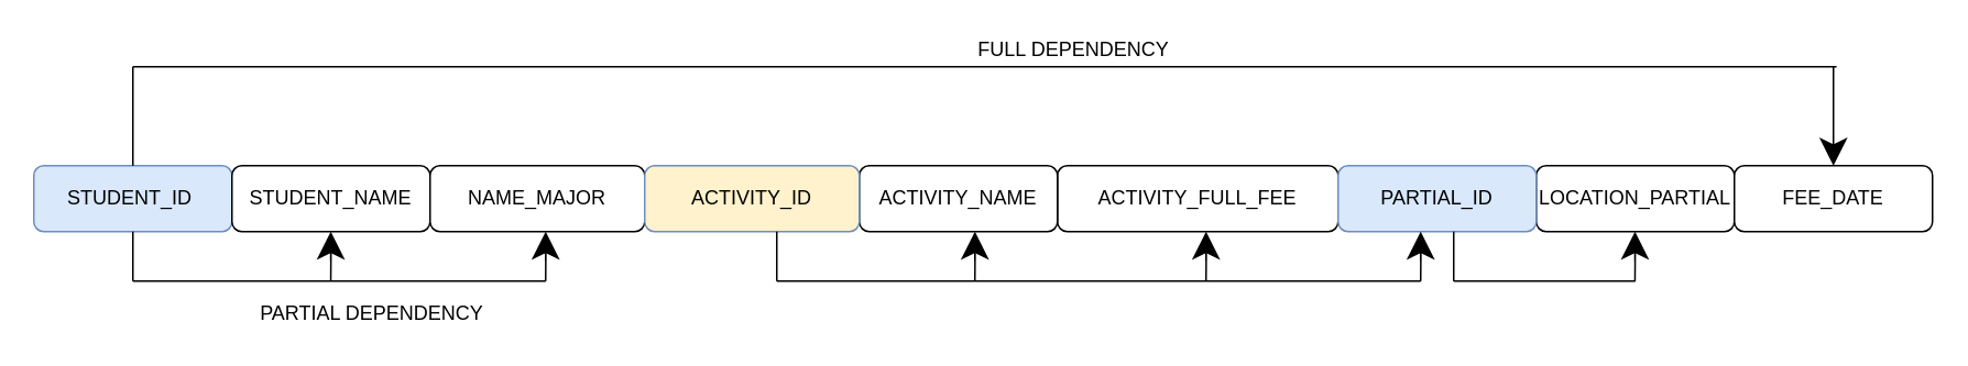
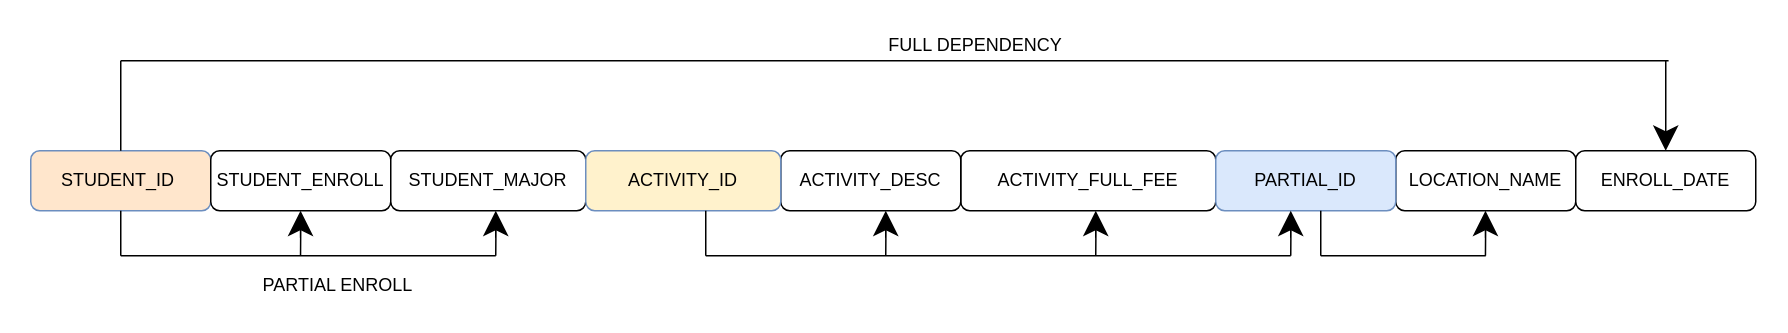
  <mxCell id="0" />
  <mxCell id="1" parent="0" />
- <mxCell id="2" value="STUDENT_ID&lt;span style=&quot;white-space: pre&quot;&gt; &lt;/span&gt;" style="rounded=1;whiteSpace=wrap;html=1;hachureGap=4;pointerEvents=0;fillColor=#dae8fc;strokeColor=#6c8ebf;" vertex="1" parent="1"><mxGeometry x="20" y="100" width="120" height="40" as="geometry" /></mxCell>
- <mxCell id="3" value="LOCATION_PARTIAL" style="rounded=1;whiteSpace=wrap;html=1;hachureGap=4;pointerEvents=0;" vertex="1" parent="1"><mxGeometry x="930" y="100" width="120" height="40" as="geometry" /></mxCell>
+ <mxCell id="2" value="STUDENT_ID&lt;span style=&quot;white-space: pre&quot;&gt; &lt;/span&gt;" style="rounded=1;whiteSpace=wrap;html=1;hachureGap=4;pointerEvents=0;fillColor=#ffe6cc;strokeColor=#6c8ebf;" vertex="1" parent="1"><mxGeometry x="20" y="100" width="120" height="40" as="geometry" /></mxCell>
+ <mxCell id="3" value="LOCATION_NAME" style="rounded=1;whiteSpace=wrap;html=1;hachureGap=4;pointerEvents=0;" vertex="1" parent="1"><mxGeometry x="930" y="100" width="120" height="40" as="geometry" /></mxCell>
  <mxCell id="4" value="ACTIVITY_FULL_FEE" style="rounded=1;whiteSpace=wrap;html=1;hachureGap=4;pointerEvents=0;" vertex="1" parent="1"><mxGeometry x="640" y="100" width="170" height="40" as="geometry" /></mxCell>
- <mxCell id="5" value="FEE_DATE" style="rounded=1;whiteSpace=wrap;html=1;hachureGap=4;pointerEvents=0;" vertex="1" parent="1"><mxGeometry x="1050" y="100" width="120" height="40" as="geometry" /></mxCell>
+ <mxCell id="5" value="ENROLL_DATE" style="rounded=1;whiteSpace=wrap;html=1;hachureGap=4;pointerEvents=0;" vertex="1" parent="1"><mxGeometry x="1050" y="100" width="120" height="40" as="geometry" /></mxCell>
  <mxCell id="6" value="PARTIAL_ID" style="rounded=1;whiteSpace=wrap;html=1;hachureGap=4;pointerEvents=0;fillColor=#dae8fc;strokeColor=#6c8ebf;" vertex="1" parent="1"><mxGeometry x="810" y="100" width="120" height="40" as="geometry" /></mxCell>
- <mxCell id="7" value="STUDENT_NAME" style="rounded=1;whiteSpace=wrap;html=1;hachureGap=4;pointerEvents=0;" vertex="1" parent="1"><mxGeometry x="140" y="100" width="120" height="40" as="geometry" /></mxCell>
- <mxCell id="8" value="NAME_MAJOR" style="rounded=1;whiteSpace=wrap;html=1;hachureGap=4;pointerEvents=0;" vertex="1" parent="1"><mxGeometry x="260" y="100" width="130" height="40" as="geometry" /></mxCell>
- <mxCell id="9" value="ACTIVITY_NAME" style="rounded=1;whiteSpace=wrap;html=1;hachureGap=4;pointerEvents=0;" vertex="1" parent="1"><mxGeometry x="520" y="100" width="120" height="40" as="geometry" /></mxCell>
+ <mxCell id="7" value="STUDENT_ENROLL" style="rounded=1;whiteSpace=wrap;html=1;hachureGap=4;pointerEvents=0;" vertex="1" parent="1"><mxGeometry x="140" y="100" width="120" height="40" as="geometry" /></mxCell>
+ <mxCell id="8" value="STUDENT_MAJOR" style="rounded=1;whiteSpace=wrap;html=1;hachureGap=4;pointerEvents=0;" vertex="1" parent="1"><mxGeometry x="260" y="100" width="130" height="40" as="geometry" /></mxCell>
+ <mxCell id="9" value="ACTIVITY_DESC" style="rounded=1;whiteSpace=wrap;html=1;hachureGap=4;pointerEvents=0;" vertex="1" parent="1"><mxGeometry x="520" y="100" width="120" height="40" as="geometry" /></mxCell>
  <mxCell id="10" value="ACTIVITY_ID" style="rounded=1;whiteSpace=wrap;html=1;hachureGap=4;pointerEvents=0;fillColor=#fff2cc;strokeColor=#6c8ebf;" vertex="1" parent="1"><mxGeometry x="390" y="100" width="130" height="40" as="geometry" /></mxCell>
  <mxCell id="11" value="" style="endArrow=none;html=1;startSize=14;endSize=14;sourcePerimeterSpacing=8;targetPerimeterSpacing=8;exitX=0.5;exitY=0;exitDx=0;exitDy=0;" edge="1" parent="1" source="2"><mxGeometry width="50" height="50" relative="1" as="geometry"><mxPoint x="60" y="80" as="sourcePoint" /><mxPoint x="80" y="40" as="targetPoint" /></mxGeometry></mxCell>
  <mxCell id="12" value="" style="endArrow=none;html=1;startSize=14;endSize=14;sourcePerimeterSpacing=8;targetPerimeterSpacing=8;" edge="1" parent="1"><mxGeometry width="50" height="50" relative="1" as="geometry"><mxPoint x="80" y="40" as="sourcePoint" /><mxPoint x="1111.905" y="40" as="targetPoint" /></mxGeometry></mxCell>
  <mxCell id="13" value="" style="endArrow=classic;html=1;startSize=14;endSize=14;sourcePerimeterSpacing=8;targetPerimeterSpacing=8;" edge="1" parent="1"><mxGeometry width="50" height="50" relative="1" as="geometry"><mxPoint x="1110" y="40" as="sourcePoint" /><mxPoint x="1110" y="100" as="targetPoint" /></mxGeometry></mxCell>
  <mxCell id="14" value="FULL DEPENDENCY" style="text;html=1;strokeColor=none;fillColor=none;align=center;verticalAlign=middle;whiteSpace=wrap;rounded=0;hachureGap=4;pointerEvents=0;" vertex="1" parent="1"><mxGeometry x="575" y="20" width="150" height="20" as="geometry" /></mxCell>
  <mxCell id="15" value="" style="endArrow=none;html=1;startSize=14;endSize=14;sourcePerimeterSpacing=8;targetPerimeterSpacing=8;" edge="1" parent="1"><mxGeometry width="50" height="50" relative="1" as="geometry"><mxPoint x="80" y="170" as="sourcePoint" /><mxPoint x="80" y="140" as="targetPoint" /></mxGeometry></mxCell>
  <mxCell id="16" value="" style="endArrow=none;html=1;startSize=14;endSize=14;sourcePerimeterSpacing=8;targetPerimeterSpacing=8;" edge="1" parent="1"><mxGeometry width="50" height="50" relative="1" as="geometry"><mxPoint x="80" y="170" as="sourcePoint" /><mxPoint x="330" y="170" as="targetPoint" /></mxGeometry></mxCell>
  <mxCell id="17" value="" style="endArrow=classic;html=1;startSize=14;endSize=14;sourcePerimeterSpacing=8;targetPerimeterSpacing=8;" edge="1" parent="1"><mxGeometry width="50" height="50" relative="1" as="geometry"><mxPoint x="199.86" y="170" as="sourcePoint" /><mxPoint x="199.86" y="140" as="targetPoint" /><Array as="points"><mxPoint x="200.07" y="140" /><mxPoint x="199.86" y="160" /></Array></mxGeometry></mxCell>
  <mxCell id="18" value="" style="endArrow=classic;html=1;startSize=14;endSize=14;sourcePerimeterSpacing=8;targetPerimeterSpacing=8;" edge="1" parent="1"><mxGeometry width="50" height="50" relative="1" as="geometry"><mxPoint x="330" y="170" as="sourcePoint" /><mxPoint x="330" y="140" as="targetPoint" /><Array as="points"><mxPoint x="330.21" y="140" /><mxPoint x="330" y="160" /></Array></mxGeometry></mxCell>
- <mxCell id="19" value="PARTIAL DEPENDENCY" style="text;html=1;strokeColor=none;fillColor=none;align=center;verticalAlign=middle;whiteSpace=wrap;rounded=0;hachureGap=4;pointerEvents=0;" vertex="1" parent="1"><mxGeometry x="150" y="180" width="150" height="20" as="geometry" /></mxCell>
+ <mxCell id="19" value="PARTIAL ENROLL" style="text;html=1;strokeColor=none;fillColor=none;align=center;verticalAlign=middle;whiteSpace=wrap;rounded=0;hachureGap=4;pointerEvents=0;" vertex="1" parent="1"><mxGeometry x="150" y="180" width="150" height="20" as="geometry" /></mxCell>
  <mxCell id="20" value="" style="endArrow=none;html=1;startSize=14;endSize=14;sourcePerimeterSpacing=8;targetPerimeterSpacing=8;" edge="1" parent="1"><mxGeometry width="50" height="50" relative="1" as="geometry"><mxPoint x="470" y="170" as="sourcePoint" /><mxPoint x="470" y="140" as="targetPoint" /></mxGeometry></mxCell>
  <mxCell id="21" value="" style="endArrow=none;html=1;startSize=14;endSize=14;sourcePerimeterSpacing=8;targetPerimeterSpacing=8;" edge="1" parent="1"><mxGeometry width="50" height="50" relative="1" as="geometry"><mxPoint x="470" y="170" as="sourcePoint" /><mxPoint x="860" y="170" as="targetPoint" /></mxGeometry></mxCell>
  <mxCell id="22" value="" style="endArrow=classic;html=1;startSize=14;endSize=14;sourcePerimeterSpacing=8;targetPerimeterSpacing=8;" edge="1" parent="1"><mxGeometry width="50" height="50" relative="1" as="geometry"><mxPoint x="590" y="170" as="sourcePoint" /><mxPoint x="590" y="140" as="targetPoint" /><Array as="points"><mxPoint x="590.21" y="140" /><mxPoint x="590" y="160" /></Array></mxGeometry></mxCell>
  <mxCell id="23" value="" style="endArrow=classic;html=1;startSize=14;endSize=14;sourcePerimeterSpacing=8;targetPerimeterSpacing=8;" edge="1" parent="1"><mxGeometry width="50" height="50" relative="1" as="geometry"><mxPoint x="730" y="170" as="sourcePoint" /><mxPoint x="730" y="140" as="targetPoint" /><Array as="points"><mxPoint x="730.21" y="140" /><mxPoint x="730" y="160" /></Array></mxGeometry></mxCell>
  <mxCell id="24" value="" style="endArrow=classic;html=1;startSize=14;endSize=14;sourcePerimeterSpacing=8;targetPerimeterSpacing=8;" edge="1" parent="1"><mxGeometry width="50" height="50" relative="1" as="geometry"><mxPoint x="860" y="170" as="sourcePoint" /><mxPoint x="860" y="140" as="targetPoint" /><Array as="points"><mxPoint x="860.21" y="140" /><mxPoint x="860" y="160" /></Array></mxGeometry></mxCell>
  <mxCell id="25" value="" style="endArrow=none;html=1;startSize=14;endSize=14;sourcePerimeterSpacing=8;targetPerimeterSpacing=8;" edge="1" parent="1"><mxGeometry width="50" height="50" relative="1" as="geometry"><mxPoint x="880" y="170" as="sourcePoint" /><mxPoint x="880" y="140" as="targetPoint" /></mxGeometry></mxCell>
  <mxCell id="26" value="" style="endArrow=none;html=1;startSize=14;endSize=14;sourcePerimeterSpacing=8;targetPerimeterSpacing=8;" edge="1" parent="1"><mxGeometry width="50" height="50" relative="1" as="geometry"><mxPoint x="880" y="170" as="sourcePoint" /><mxPoint x="990" y="170" as="targetPoint" /></mxGeometry></mxCell>
  <mxCell id="27" value="" style="endArrow=classic;html=1;startSize=14;endSize=14;sourcePerimeterSpacing=8;targetPerimeterSpacing=8;" edge="1" parent="1"><mxGeometry width="50" height="50" relative="1" as="geometry"><mxPoint x="989.8" y="170" as="sourcePoint" /><mxPoint x="989.8" y="140" as="targetPoint" /><Array as="points"><mxPoint x="990.01" y="140" /><mxPoint x="989.8" y="160" /></Array></mxGeometry></mxCell>
